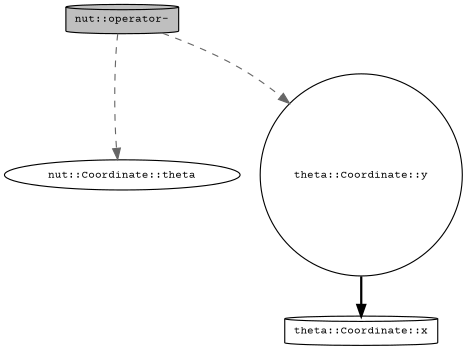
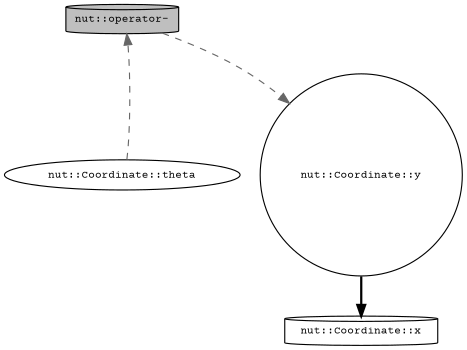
  digraph {
    fontname="Courier Prime"
    rankdir=TB
    node [color=black fillcolor=white fontname="Courier Prime" fontsize=10 shape=cylinder style=filled]
    edge [color=gray40 fontname="Courier Prime" fontsize=10 labelfontname=Helvetica labelfontsize=10 style=dashed]
    n1 [fillcolor=grey75 fontcolor=black height=0.2 label="nut::operator-" width=0.4]
    n2 [height=0.2 label="nut::Coordinate::theta" shape=ellipse width=0.4]
-   n3 [height=0.2 label="theta::Coordinate::y" shape=circle width=0.4]
-   n4 [height=0.2 label="theta::Coordinate::x" width=0.4]
-   n1 -> n2
+   n3 [height=0.2 label="nut::Coordinate::y" shape=circle width=0.4]
+   n4 [height=0.2 label="nut::Coordinate::x" width=0.4]
+   n2 -> n1
    n1 -> n3
    n3 -> n4 [color=black style=bold]
  }
